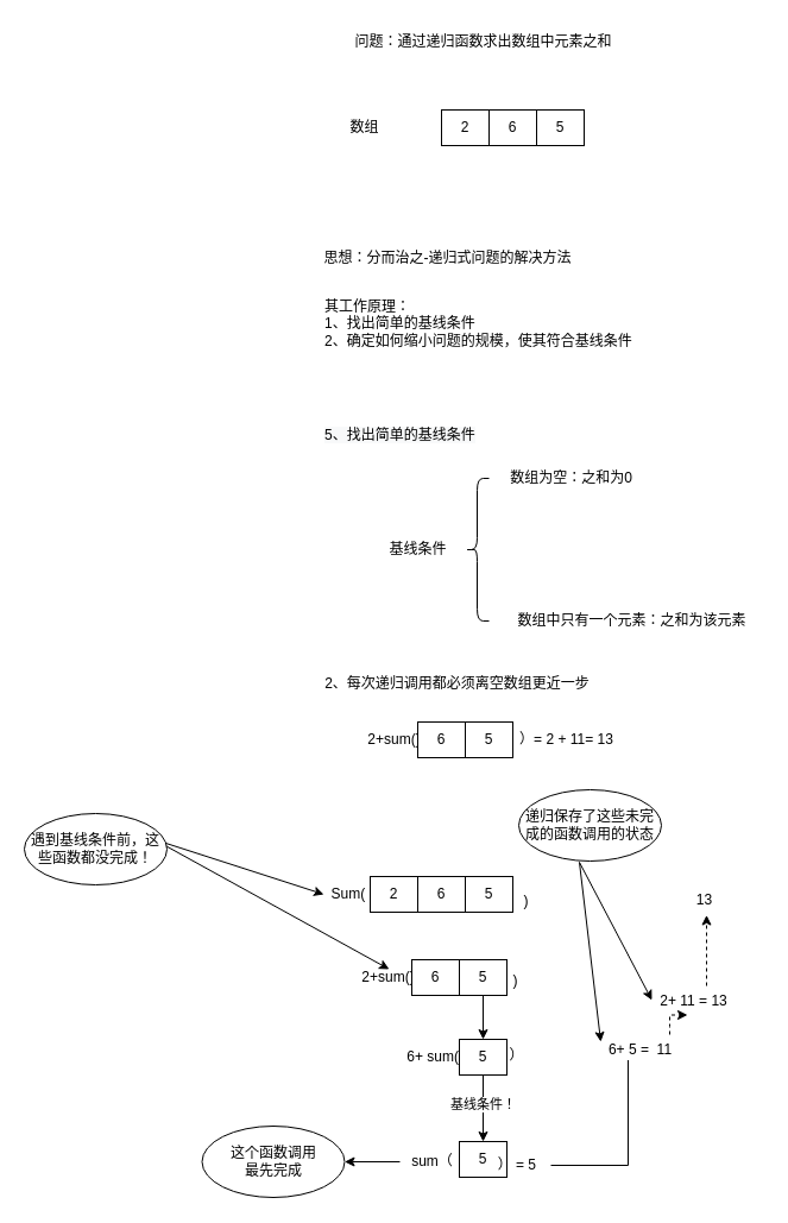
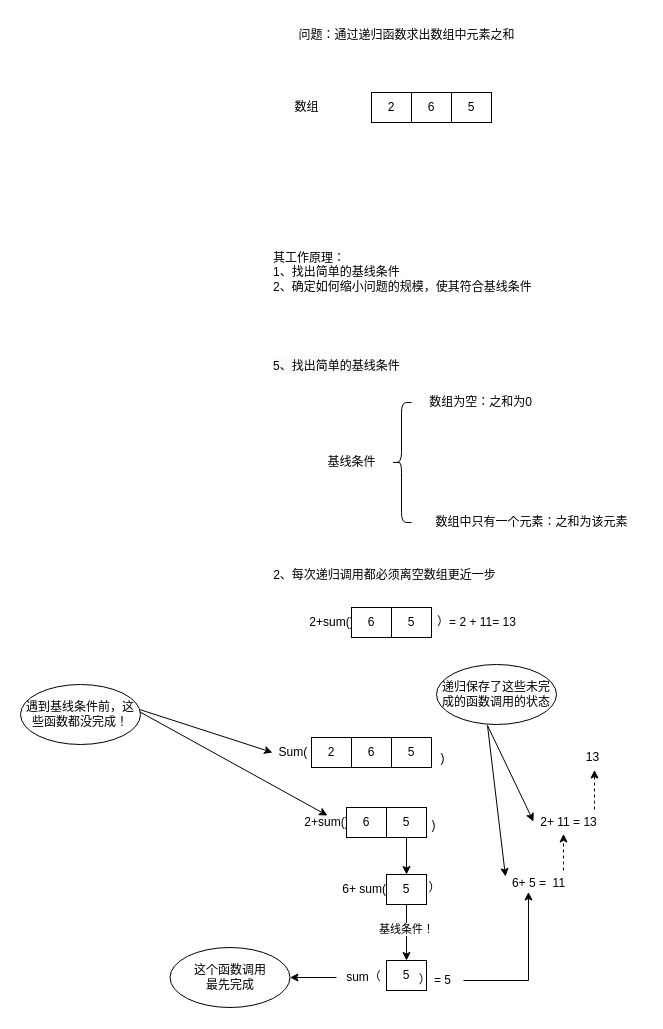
  <mxCell id="0" />
  <mxCell id="1" parent="0" />
  <mxCell id="2" value="2" style="rounded=0;whiteSpace=wrap;html=1;" vertex="1" parent="1"><mxGeometry x="371" y="92" width="40" height="30" as="geometry" /></mxCell>
  <mxCell id="3" value="6" style="rounded=0;whiteSpace=wrap;html=1;" vertex="1" parent="1"><mxGeometry x="411" y="92" width="40" height="30" as="geometry" /></mxCell>
  <mxCell id="4" value="5" style="rounded=0;whiteSpace=wrap;html=1;" vertex="1" parent="1"><mxGeometry x="451" y="92" width="40" height="30" as="geometry" /></mxCell>
  <mxCell id="5" value="数组" style="text;html=1;align=center;verticalAlign=middle;resizable=0;points=[];autosize=1;strokeColor=none;fillColor=none;" vertex="1" parent="1"><mxGeometry x="281" y="92" width="50" height="30" as="geometry" /></mxCell>
  <mxCell id="6" value="问题：通过递归函数求出数组中元素之和" style="text;html=1;align=center;verticalAlign=middle;resizable=0;points=[];autosize=1;strokeColor=none;fillColor=none;" vertex="1" parent="1"><mxGeometry x="286" y="20" width="240" height="30" as="geometry" /></mxCell>
- <mxCell id="7" value="思想：分而治之-递归式问题的解决方法" style="text;html=1;align=center;verticalAlign=middle;resizable=0;points=[];autosize=1;strokeColor=none;fillColor=none;" vertex="1" parent="1"><mxGeometry x="261" y="202" width="230" height="30" as="geometry" /></mxCell>
  <mxCell id="8" value="其工作原理：&lt;br&gt;1、找出简单的基线条件&lt;br&gt;2、确定如何缩小问题的规模，使其符合基线条件" style="text;html=1;align=left;verticalAlign=middle;resizable=0;points=[];autosize=1;strokeColor=none;fillColor=none;" vertex="1" parent="1"><mxGeometry x="271" y="242" width="280" height="60" as="geometry" /></mxCell>
  <mxCell id="9" value="&lt;meta charset=&quot;utf-8&quot;&gt;&lt;span style=&quot;color: rgb(0, 0, 0); font-family: Helvetica; font-size: 12px; font-style: normal; font-variant-ligatures: normal; font-variant-caps: normal; font-weight: 400; letter-spacing: normal; orphans: 2; text-align: left; text-indent: 0px; text-transform: none; widows: 2; word-spacing: 0px; -webkit-text-stroke-width: 0px; background-color: rgb(248, 249, 250); text-decoration-thickness: initial; text-decoration-style: initial; text-decoration-color: initial; float: none; display: inline !important;&quot;&gt;5、找出简单的基线条件&lt;/span&gt;" style="text;whiteSpace=wrap;html=1;" vertex="1" parent="1"><mxGeometry x="271" y="352" width="160" height="40" as="geometry" /></mxCell>
  <mxCell id="10" value="基线条件" style="text;html=1;align=center;verticalAlign=middle;resizable=0;points=[];autosize=1;strokeColor=none;fillColor=none;" vertex="1" parent="1"><mxGeometry x="316" y="447" width="70" height="30" as="geometry" /></mxCell>
  <mxCell id="11" value="" style="shape=curlyBracket;whiteSpace=wrap;html=1;rounded=1;" vertex="1" parent="1"><mxGeometry x="391" y="402" width="20" height="120" as="geometry" /></mxCell>
  <mxCell id="12" value="数组为空：之和为0" style="text;html=1;align=center;verticalAlign=middle;resizable=0;points=[];autosize=1;strokeColor=none;fillColor=none;" vertex="1" parent="1"><mxGeometry x="415" y="387" width="130" height="30" as="geometry" /></mxCell>
  <mxCell id="13" value="数组中只有一个元素：之和为该元素" style="text;html=1;align=center;verticalAlign=middle;resizable=0;points=[];autosize=1;strokeColor=none;fillColor=none;" vertex="1" parent="1"><mxGeometry x="421" y="507" width="220" height="30" as="geometry" /></mxCell>
  <mxCell id="14" value="2、每次递归调用都必须离空数组更近一步" style="text;html=1;align=center;verticalAlign=middle;resizable=0;points=[];autosize=1;strokeColor=none;fillColor=none;" vertex="1" parent="1"><mxGeometry x="259" y="560" width="250" height="30" as="geometry" /></mxCell>
  <mxCell id="15" value="2+sum()" style="text;html=1;align=center;verticalAlign=middle;resizable=0;points=[];autosize=1;strokeColor=none;fillColor=none;" vertex="1" parent="1"><mxGeometry x="296" y="607" width="70" height="30" as="geometry" /></mxCell>
  <mxCell id="16" value="6" style="rounded=0;whiteSpace=wrap;html=1;" vertex="1" parent="1"><mxGeometry x="351" y="607" width="40" height="30" as="geometry" /></mxCell>
  <mxCell id="17" value="5" style="rounded=0;whiteSpace=wrap;html=1;" vertex="1" parent="1"><mxGeometry x="391" y="607" width="40" height="30" as="geometry" /></mxCell>
  <mxCell id="18" value="&amp;nbsp; &amp;nbsp; &amp;nbsp; &amp;nbsp; &amp;nbsp; &amp;nbsp; &amp;nbsp; &amp;nbsp; &amp;nbsp; &amp;nbsp; &amp;nbsp;）= 2 + 11= 13" style="text;html=1;align=center;verticalAlign=middle;resizable=0;points=[];autosize=1;strokeColor=none;fillColor=none;" vertex="1" parent="1"><mxGeometry x="356" y="607" width="170" height="30" as="geometry" /></mxCell>
  <mxCell id="19" value="Sum(&amp;nbsp; &amp;nbsp; )" style="text;html=1;align=center;verticalAlign=middle;resizable=0;points=[];autosize=1;strokeColor=none;fillColor=none;" vertex="1" parent="1"><mxGeometry x="269" y="739" width="64" height="26" as="geometry" /></mxCell>
  <mxCell id="20" value="2" style="rounded=0;whiteSpace=wrap;html=1;" vertex="1" parent="1"><mxGeometry x="311" y="737" width="40" height="30" as="geometry" /></mxCell>
  <mxCell id="21" value="6" style="rounded=0;whiteSpace=wrap;html=1;" vertex="1" parent="1"><mxGeometry x="351" y="737" width="40" height="30" as="geometry" /></mxCell>
  <mxCell id="22" value="5" style="rounded=0;whiteSpace=wrap;html=1;" vertex="1" parent="1"><mxGeometry x="391" y="737" width="40" height="30" as="geometry" /></mxCell>
  <mxCell id="23" value="&amp;nbsp; &amp;nbsp; &amp;nbsp;&lt;br&gt;&amp;nbsp; &amp;nbsp; &amp;nbsp; )" style="text;html=1;align=center;verticalAlign=middle;resizable=0;points=[];autosize=1;strokeColor=none;fillColor=none;" vertex="1" parent="1"><mxGeometry x="411" y="729" width="42" height="41" as="geometry" /></mxCell>
  <mxCell id="24" value="2+sum()" style="text;html=1;align=center;verticalAlign=middle;resizable=0;points=[];autosize=1;strokeColor=none;fillColor=none;" vertex="1" parent="1"><mxGeometry x="291" y="807" width="70" height="30" as="geometry" /></mxCell>
  <mxCell id="25" value="6" style="rounded=0;whiteSpace=wrap;html=1;" vertex="1" parent="1"><mxGeometry x="346" y="807" width="40" height="30" as="geometry" /></mxCell>
  <mxCell id="26" value="" style="edgeStyle=orthogonalEdgeStyle;rounded=0;orthogonalLoop=1;jettySize=auto;html=1;" edge="1" parent="1" source="27" target="32"><mxGeometry relative="1" as="geometry" /></mxCell>
  <mxCell id="27" value="5" style="rounded=0;whiteSpace=wrap;html=1;" vertex="1" parent="1"><mxGeometry x="386" y="807" width="40" height="30" as="geometry" /></mxCell>
  <mxCell id="28" value=")" style="text;html=1;align=center;verticalAlign=middle;resizable=0;points=[];autosize=1;strokeColor=none;fillColor=none;" vertex="1" parent="1"><mxGeometry x="422" y="812" width="22" height="26" as="geometry" /></mxCell>
  <mxCell id="29" value="6+ sum(&amp;nbsp;&amp;nbsp;" style="text;html=1;align=center;verticalAlign=middle;resizable=0;points=[];autosize=1;strokeColor=none;fillColor=none;" vertex="1" parent="1"><mxGeometry x="333" y="876" width="68" height="26" as="geometry" /></mxCell>
  <mxCell id="30" style="edgeStyle=orthogonalEdgeStyle;rounded=0;orthogonalLoop=1;jettySize=auto;html=1;entryX=0.5;entryY=0;entryDx=0;entryDy=0;" edge="1" parent="1" source="32" target="34"><mxGeometry relative="1" as="geometry" /></mxCell>
  <mxCell id="31" value="基线条件！" style="edgeLabel;html=1;align=center;verticalAlign=middle;resizable=0;points=[];" vertex="1" connectable="0" parent="30"><mxGeometry x="-0.143" y="-1" relative="1" as="geometry"><mxPoint as="offset" /></mxGeometry></mxCell>
  <mxCell id="32" value="5" style="rounded=0;whiteSpace=wrap;html=1;" vertex="1" parent="1"><mxGeometry x="386" y="874" width="40" height="30" as="geometry" /></mxCell>
  <mxCell id="33" value="）" style="text;html=1;align=center;verticalAlign=middle;resizable=0;points=[];autosize=1;strokeColor=none;fillColor=none;" vertex="1" parent="1"><mxGeometry x="419" y="875" width="30" height="26" as="geometry" /></mxCell>
  <mxCell id="34" value="5" style="rounded=0;whiteSpace=wrap;html=1;" vertex="1" parent="1"><mxGeometry x="386" y="960" width="40" height="30" as="geometry" /></mxCell>
- <mxCell id="35" style="edgeStyle=orthogonalEdgeStyle;rounded=0;orthogonalLoop=1;jettySize=auto;html=1;entryX=0.366;entryY=0.827;entryDx=0;entryDy=0;entryPerimeter=0;endArrow=none;" edge="1" parent="1" source="36" target="41"><mxGeometry relative="1" as="geometry" /></mxCell>
+ <mxCell id="35" style="edgeStyle=orthogonalEdgeStyle;rounded=0;orthogonalLoop=1;jettySize=auto;html=1;entryX=0.366;entryY=0.827;entryDx=0;entryDy=0;entryPerimeter=0;" edge="1" parent="1" source="36" target="41"><mxGeometry relative="1" as="geometry" /></mxCell>
  <mxCell id="36" value="） = 5&amp;nbsp;" style="text;html=1;align=center;verticalAlign=middle;resizable=0;points=[];autosize=1;strokeColor=none;fillColor=none;" vertex="1" parent="1"><mxGeometry x="409" y="967" width="54" height="26" as="geometry" /></mxCell>
  <mxCell id="37" value="" style="edgeStyle=orthogonalEdgeStyle;rounded=0;orthogonalLoop=1;jettySize=auto;html=1;" edge="1" parent="1" source="38" target="39"><mxGeometry relative="1" as="geometry" /></mxCell>
  <mxCell id="38" value="sum（" style="text;html=1;align=center;verticalAlign=middle;resizable=0;points=[];autosize=1;strokeColor=none;fillColor=none;" vertex="1" parent="1"><mxGeometry x="336" y="964" width="53" height="26" as="geometry" /></mxCell>
  <mxCell id="39" value="这个函数调用&lt;br&gt;最先完成" style="ellipse;whiteSpace=wrap;html=1;" vertex="1" parent="1"><mxGeometry x="169.5" y="947" width="120" height="60" as="geometry" /></mxCell>
  <mxCell id="40" style="edgeStyle=orthogonalEdgeStyle;rounded=0;orthogonalLoop=1;jettySize=auto;html=1;entryX=0.44;entryY=0.942;entryDx=0;entryDy=0;entryPerimeter=0;dashed=1;" edge="1" parent="1" source="41" target="43"><mxGeometry relative="1" as="geometry"><Array as="points"><mxPoint x="563" y="863" /><mxPoint x="563" y="863" /></Array></mxGeometry></mxCell>
  <mxCell id="41" value="6+ 5 =&amp;nbsp; 11" style="text;html=1;align=center;verticalAlign=middle;resizable=0;points=[];autosize=1;strokeColor=none;fillColor=none;" vertex="1" parent="1"><mxGeometry x="502" y="870" width="71" height="26" as="geometry" /></mxCell>
  <mxCell id="42" style="edgeStyle=orthogonalEdgeStyle;rounded=0;orthogonalLoop=1;jettySize=auto;html=1;entryX=0.581;entryY=0.981;entryDx=0;entryDy=0;entryPerimeter=0;dashed=1;" edge="1" parent="1" source="43" target="44"><mxGeometry relative="1" as="geometry"><Array as="points"><mxPoint x="594" y="801" /><mxPoint x="594" y="801" /></Array></mxGeometry></mxCell>
- <mxCell id="43" value="2+ 11 = 13" style="text;html=1;align=center;verticalAlign=middle;resizable=0;points=[];autosize=1;strokeColor=none;fillColor=none;" vertex="1" parent="1"><mxGeometry x="545" y="829" width="75" height="26" as="geometry" /></mxCell>
+ <mxCell id="43" value="2+ 11 = 13" style="text;html=1;align=center;verticalAlign=middle;resizable=0;points=[];autosize=1;strokeColor=none;fillColor=none;" vertex="1" parent="1"><mxGeometry x="530" y="809" width="75" height="26" as="geometry" /></mxCell>
  <mxCell id="44" value="13" style="text;html=1;align=center;verticalAlign=middle;resizable=0;points=[];autosize=1;strokeColor=none;fillColor=none;" vertex="1" parent="1"><mxGeometry x="576" y="744" width="31" height="26" as="geometry" /></mxCell>
  <mxCell id="45" value="" style="endArrow=classic;html=1;rounded=0;entryX=0.047;entryY=0.5;entryDx=0;entryDy=0;entryPerimeter=0;" edge="1" parent="1" target="19"><mxGeometry width="50" height="50" relative="1" as="geometry"><mxPoint x="136" y="708" as="sourcePoint" /><mxPoint x="298" y="752" as="targetPoint" /></mxGeometry></mxCell>
  <mxCell id="46" value="" style="endArrow=classic;html=1;rounded=0;entryX=0.514;entryY=0.267;entryDx=0;entryDy=0;entryPerimeter=0;" edge="1" parent="1" target="24"><mxGeometry width="50" height="50" relative="1" as="geometry"><mxPoint x="135" y="709" as="sourcePoint" /><mxPoint x="282.008" y="762" as="targetPoint" /></mxGeometry></mxCell>
  <mxCell id="47" value="遇到基线条件前，这些函数都没完成！" style="ellipse;whiteSpace=wrap;html=1;" vertex="1" parent="1"><mxGeometry x="20" y="684" width="120" height="60" as="geometry" /></mxCell>
  <mxCell id="48" value="" style="endArrow=classic;html=1;rounded=0;entryX=0.042;entryY=0.231;entryDx=0;entryDy=0;entryPerimeter=0;" edge="1" parent="1" target="41"><mxGeometry width="50" height="50" relative="1" as="geometry"><mxPoint x="487" y="725" as="sourcePoint" /><mxPoint x="537" y="675" as="targetPoint" /></mxGeometry></mxCell>
  <mxCell id="49" value="" style="endArrow=classic;html=1;rounded=0;entryX=0.04;entryY=0.462;entryDx=0;entryDy=0;entryPerimeter=0;" edge="1" parent="1" target="43"><mxGeometry width="50" height="50" relative="1" as="geometry"><mxPoint x="487" y="725" as="sourcePoint" /><mxPoint x="514.982" y="886.006" as="targetPoint" /></mxGeometry></mxCell>
  <mxCell id="50" value="递归保存了这些未完成的函数调用的状态" style="ellipse;whiteSpace=wrap;html=1;" vertex="1" parent="1"><mxGeometry x="436" y="664" width="120" height="60" as="geometry" /></mxCell>
